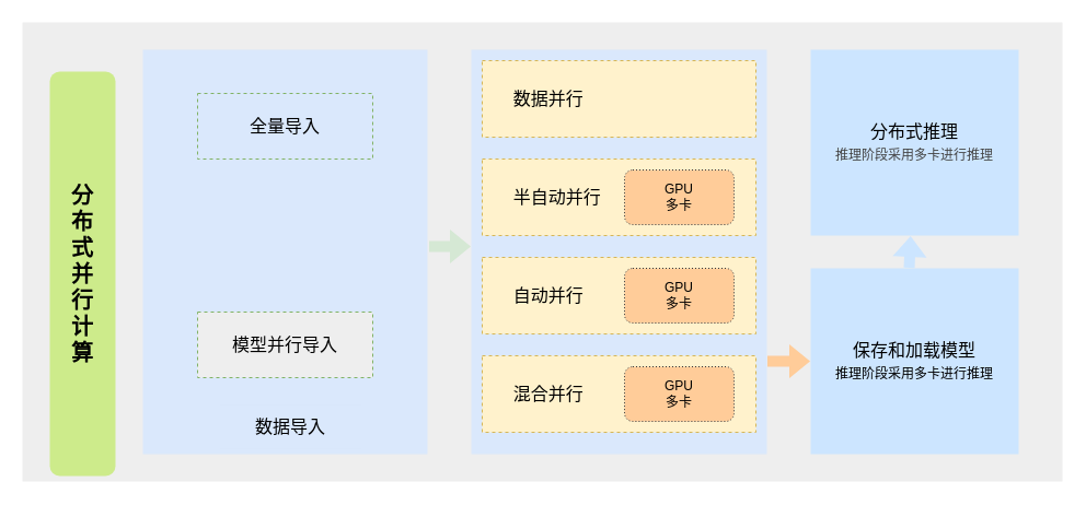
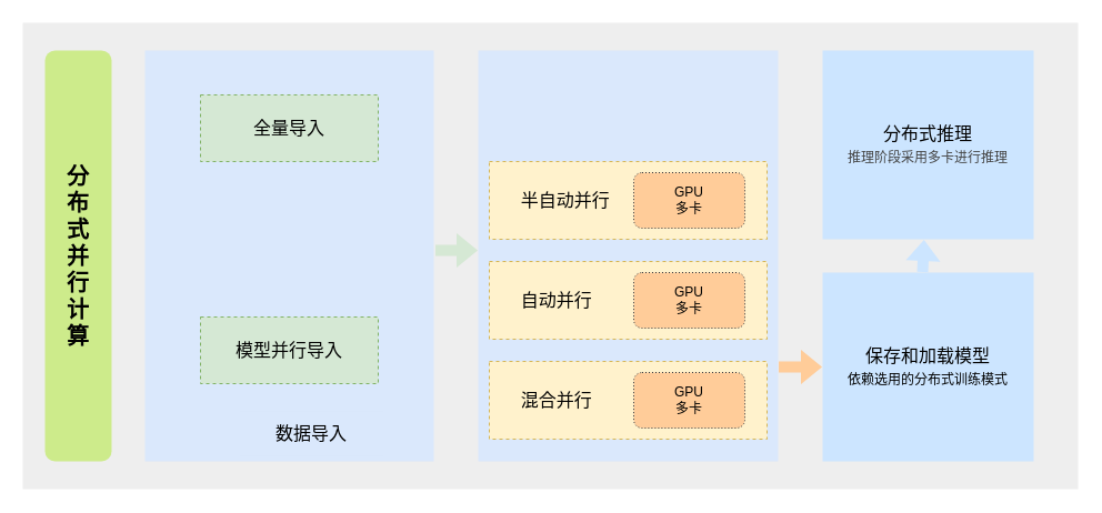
  <mxCell id="0" />
  <mxCell id="1" parent="0" />
  <mxCell id="2" value="" style="rounded=0;whiteSpace=wrap;html=1;fillColor=#eeeeee;strokeColor=none;" parent="1" vertex="1"><mxGeometry x="20" y="20" width="950" height="420" as="geometry" /></mxCell>
  <mxCell id="3" value="" style="rounded=0;whiteSpace=wrap;html=1;fontSize=16;fillColor=#dae8fc;strokeColor=none;" parent="1" vertex="1"><mxGeometry x="430" y="45" width="270" height="370" as="geometry" /></mxCell>
- <mxCell id="4" value="&lt;span style=&quot;font-size: 20px&quot;&gt;&lt;b&gt;分&lt;br&gt;布&lt;br&gt;式&lt;br&gt;并&lt;br&gt;行&lt;br&gt;计&lt;br&gt;算&lt;/b&gt;&lt;/span&gt;" style="rounded=1;whiteSpace=wrap;html=1;fillColor=#cdeb8b;strokeColor=none;" parent="1" vertex="1"><mxGeometry x="45" y="65" width="60" height="370" as="geometry" /></mxCell>
- <mxCell id="5" value="&lt;font style=&quot;font-size: 16px&quot;&gt;&amp;nbsp; &amp;nbsp; &amp;nbsp; 数据并行&lt;/font&gt;" style="rounded=0;whiteSpace=wrap;html=1;align=left;dashed=1;fillColor=#fff2cc;strokeColor=#d6b656;" parent="1" vertex="1"><mxGeometry x="440" y="55" width="250" height="70" as="geometry" /></mxCell>
+ <mxCell id="4" value="&lt;span style=&quot;font-size: 20px&quot;&gt;&lt;b&gt;分&lt;br&gt;布&lt;br&gt;式&lt;br&gt;并&lt;br&gt;行&lt;br&gt;计&lt;br&gt;算&lt;/b&gt;&lt;/span&gt;" style="rounded=1;whiteSpace=wrap;html=1;fillColor=#cdeb8b;strokeColor=none;" parent="1" vertex="1"><mxGeometry x="40" y="45" width="60" height="370" as="geometry" /></mxCell>
  <mxCell id="6" value="&lt;span style=&quot;font-size: 16px ; white-space: normal&quot;&gt;&amp;nbsp; &amp;nbsp; &amp;nbsp; 半自动并行&lt;/span&gt;" style="rounded=0;whiteSpace=wrap;html=1;align=left;dashed=1;fillColor=#fff2cc;strokeColor=#d6b656;" parent="1" vertex="1"><mxGeometry x="440" y="145" width="250" height="70" as="geometry" /></mxCell>
  <mxCell id="7" value="&lt;span style=&quot;font-size: 16px ; white-space: normal&quot;&gt;&amp;nbsp; &amp;nbsp; &amp;nbsp; 自动并行&lt;/span&gt;" style="rounded=0;whiteSpace=wrap;html=1;align=left;dashed=1;fillColor=#fff2cc;strokeColor=#d6b656;" parent="1" vertex="1"><mxGeometry x="440" y="235" width="250" height="70" as="geometry" /></mxCell>
  <mxCell id="8" value="&lt;span style=&quot;font-size: 16px ; white-space: normal&quot;&gt;&amp;nbsp; &amp;nbsp; &amp;nbsp; 混合并行&lt;/span&gt;" style="rounded=0;whiteSpace=wrap;html=1;align=left;dashed=1;fillColor=#fff2cc;strokeColor=#d6b656;" parent="1" vertex="1"><mxGeometry x="440" y="325" width="250" height="70" as="geometry" /></mxCell>
  <mxCell id="9" value="GPU&lt;br&gt;多卡" style="rounded=1;whiteSpace=wrap;html=1;dashed=1;dashPattern=1 2;fillColor=#ffcc99;strokeColor=#36393d;" parent="1" vertex="1"><mxGeometry x="570" y="155" width="100" height="50" as="geometry" /></mxCell>
  <mxCell id="10" value="GPU&lt;br&gt;多卡" style="rounded=1;whiteSpace=wrap;html=1;dashed=1;dashPattern=1 2;fillColor=#ffcc99;strokeColor=#36393d;" parent="1" vertex="1"><mxGeometry x="570" y="245" width="100" height="50" as="geometry" /></mxCell>
  <mxCell id="11" value="GPU&lt;br&gt;多卡" style="rounded=1;whiteSpace=wrap;html=1;dashed=1;dashPattern=1 2;fillColor=#ffcc99;strokeColor=#36393d;" parent="1" vertex="1"><mxGeometry x="570" y="335" width="100" height="50" as="geometry" /></mxCell>
  <mxCell id="12" value="" style="rounded=0;whiteSpace=wrap;html=1;fillColor=#dae8fc;strokeColor=none;" parent="1" vertex="1"><mxGeometry x="130" y="45" width="260" height="370" as="geometry" /></mxCell>
- <mxCell id="13" value="数据导入" style="rounded=0;whiteSpace=wrap;html=1;fontSize=16;strokeColor=none;fillColor=#dae8fc;" parent="1" vertex="1"><mxGeometry x="200" y="370" width="130" height="40" as="geometry" /></mxCell>
- <mxCell id="14" value="全量导入" style="rounded=0;whiteSpace=wrap;html=1;fontSize=16;dashed=1;fillColor=#dae8fc;strokeColor=#82b366;" parent="1" vertex="1"><mxGeometry x="180" y="85" width="160" height="60" as="geometry" /></mxCell>
- <mxCell id="15" value="模型并行导入" style="rounded=0;whiteSpace=wrap;html=1;fontSize=16;dashed=1;fillColor=#eeeeee;strokeColor=#82b366;" parent="1" vertex="1"><mxGeometry x="180" y="285" width="160" height="60" as="geometry" /></mxCell>
+ <mxCell id="13" value="数据导入" style="rounded=0;whiteSpace=wrap;html=1;fontSize=16;strokeColor=none;fillColor=#dae8fc;" parent="1" vertex="1"><mxGeometry x="215" y="370" width="130" height="40" as="geometry" /></mxCell>
+ <mxCell id="14" value="全量导入" style="rounded=0;whiteSpace=wrap;html=1;fontSize=16;dashed=1;fillColor=#d5e8d4;strokeColor=#82b366;" parent="1" vertex="1"><mxGeometry x="180" y="85" width="160" height="60" as="geometry" /></mxCell>
+ <mxCell id="15" value="模型并行导入" style="rounded=0;whiteSpace=wrap;html=1;fontSize=16;dashed=1;fillColor=#d5e8d4;strokeColor=#82b366;" parent="1" vertex="1"><mxGeometry x="180" y="285" width="160" height="60" as="geometry" /></mxCell>
  <mxCell id="16" value="" style="shape=flexArrow;endArrow=classic;html=1;fontSize=16;fillColor=#d5e8d4;strokeColor=none;" parent="1" edge="1"><mxGeometry width="50" height="50" relative="1" as="geometry"><mxPoint x="391" y="225" as="sourcePoint" /><mxPoint x="430" y="225" as="targetPoint" /></mxGeometry></mxCell>
  <mxCell id="17" value="分布式推理&lt;br&gt;&lt;span style=&quot;color: rgb(68, 68, 68); font-family: helvetica, arial, &amp;quot;pingfang sc&amp;quot;, &amp;quot;microsoft yahei&amp;quot;, sans-serif; text-align: justify;&quot;&gt;&lt;font style=&quot;font-size: 12px&quot;&gt;推理阶段采用多卡进行推理&lt;/font&gt;&lt;/span&gt;" style="rounded=0;whiteSpace=wrap;html=1;fontSize=16;fillColor=#cce5ff;strokeColor=none;labelBackgroundColor=none;" parent="1" vertex="1"><mxGeometry x="740" y="45" width="190" height="170" as="geometry" /></mxCell>
- <mxCell id="18" value="保存和加载模型&lt;br&gt;&lt;font style=&quot;font-size: 12px&quot;&gt;推理阶段采用多卡进行推理&lt;/font&gt;" style="rounded=0;whiteSpace=wrap;html=1;fontSize=16;fillColor=#cce5ff;strokeColor=none;" parent="1" vertex="1"><mxGeometry x="740" y="245" width="190" height="170" as="geometry" /></mxCell>
+ <mxCell id="18" value="保存和加载模型&lt;br&gt;&lt;font style=&quot;font-size: 12px&quot;&gt;依赖选用的分布式训练模式&lt;/font&gt;" style="rounded=0;whiteSpace=wrap;html=1;fontSize=16;fillColor=#cce5ff;strokeColor=none;" parent="1" vertex="1"><mxGeometry x="740" y="245" width="190" height="170" as="geometry" /></mxCell>
  <mxCell id="19" value="" style="shape=flexArrow;endArrow=classic;html=1;fontSize=16;entryX=0;entryY=0.5;entryDx=0;entryDy=0;fillColor=#ffcc99;strokeColor=none;" parent="1" target="18" edge="1"><mxGeometry width="50" height="50" relative="1" as="geometry"><mxPoint x="700" y="330" as="sourcePoint" /><mxPoint x="750" y="285" as="targetPoint" /></mxGeometry></mxCell>
  <mxCell id="20" value="" style="shape=flexArrow;endArrow=classic;html=1;fontSize=16;fillColor=#cce5ff;strokeColor=none;" parent="1" target="17" edge="1"><mxGeometry width="50" height="50" relative="1" as="geometry"><mxPoint x="830" y="245" as="sourcePoint" /><mxPoint x="880" y="195" as="targetPoint" /></mxGeometry></mxCell>
